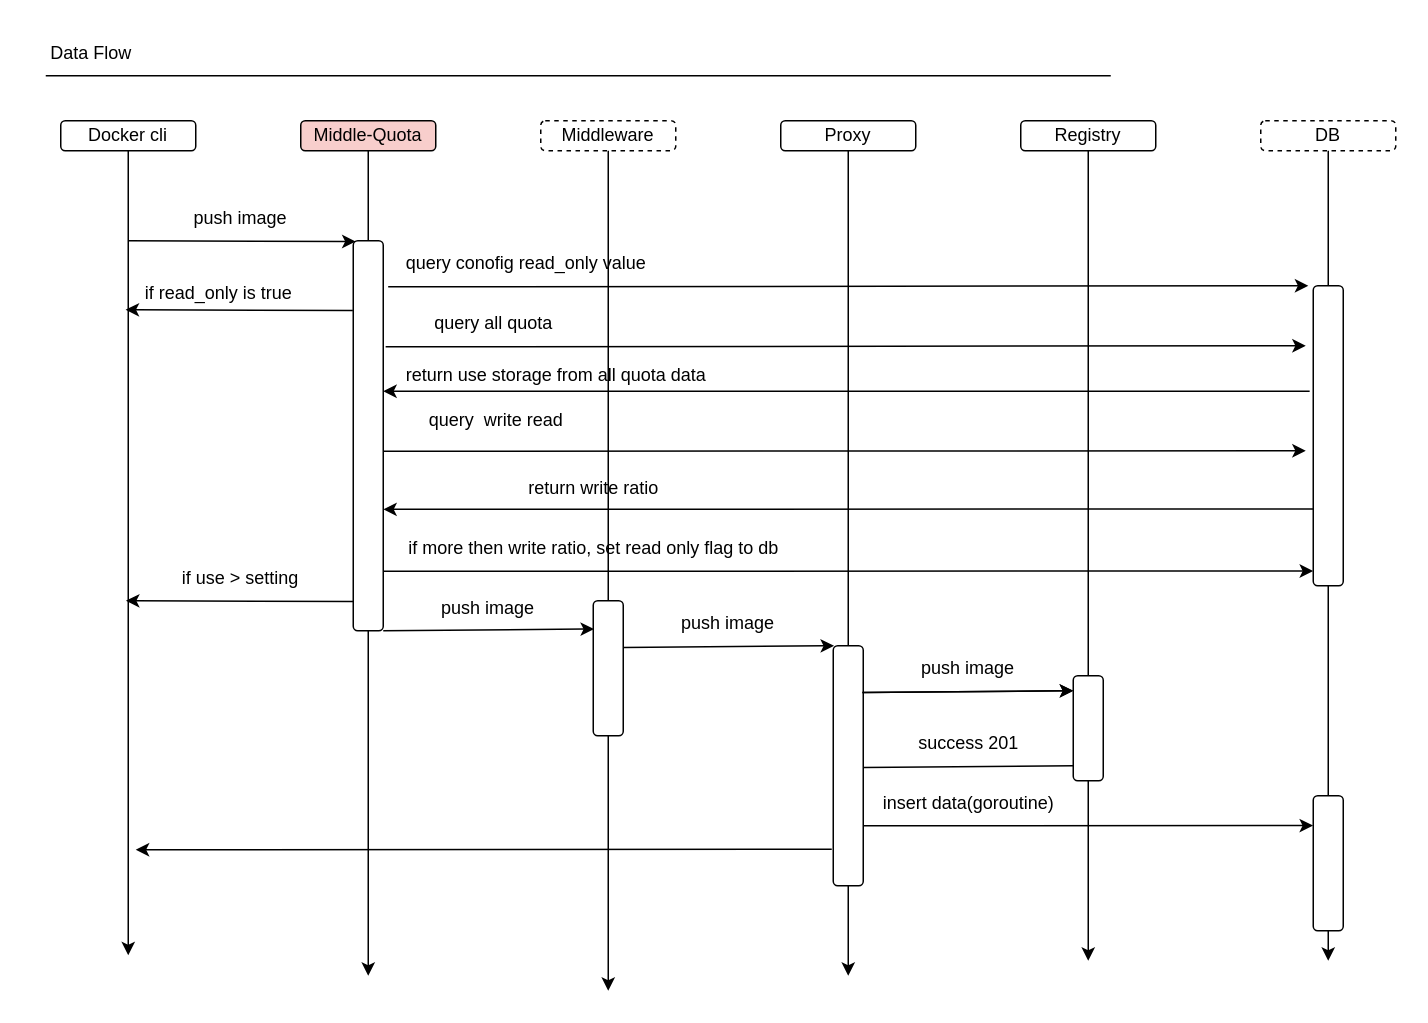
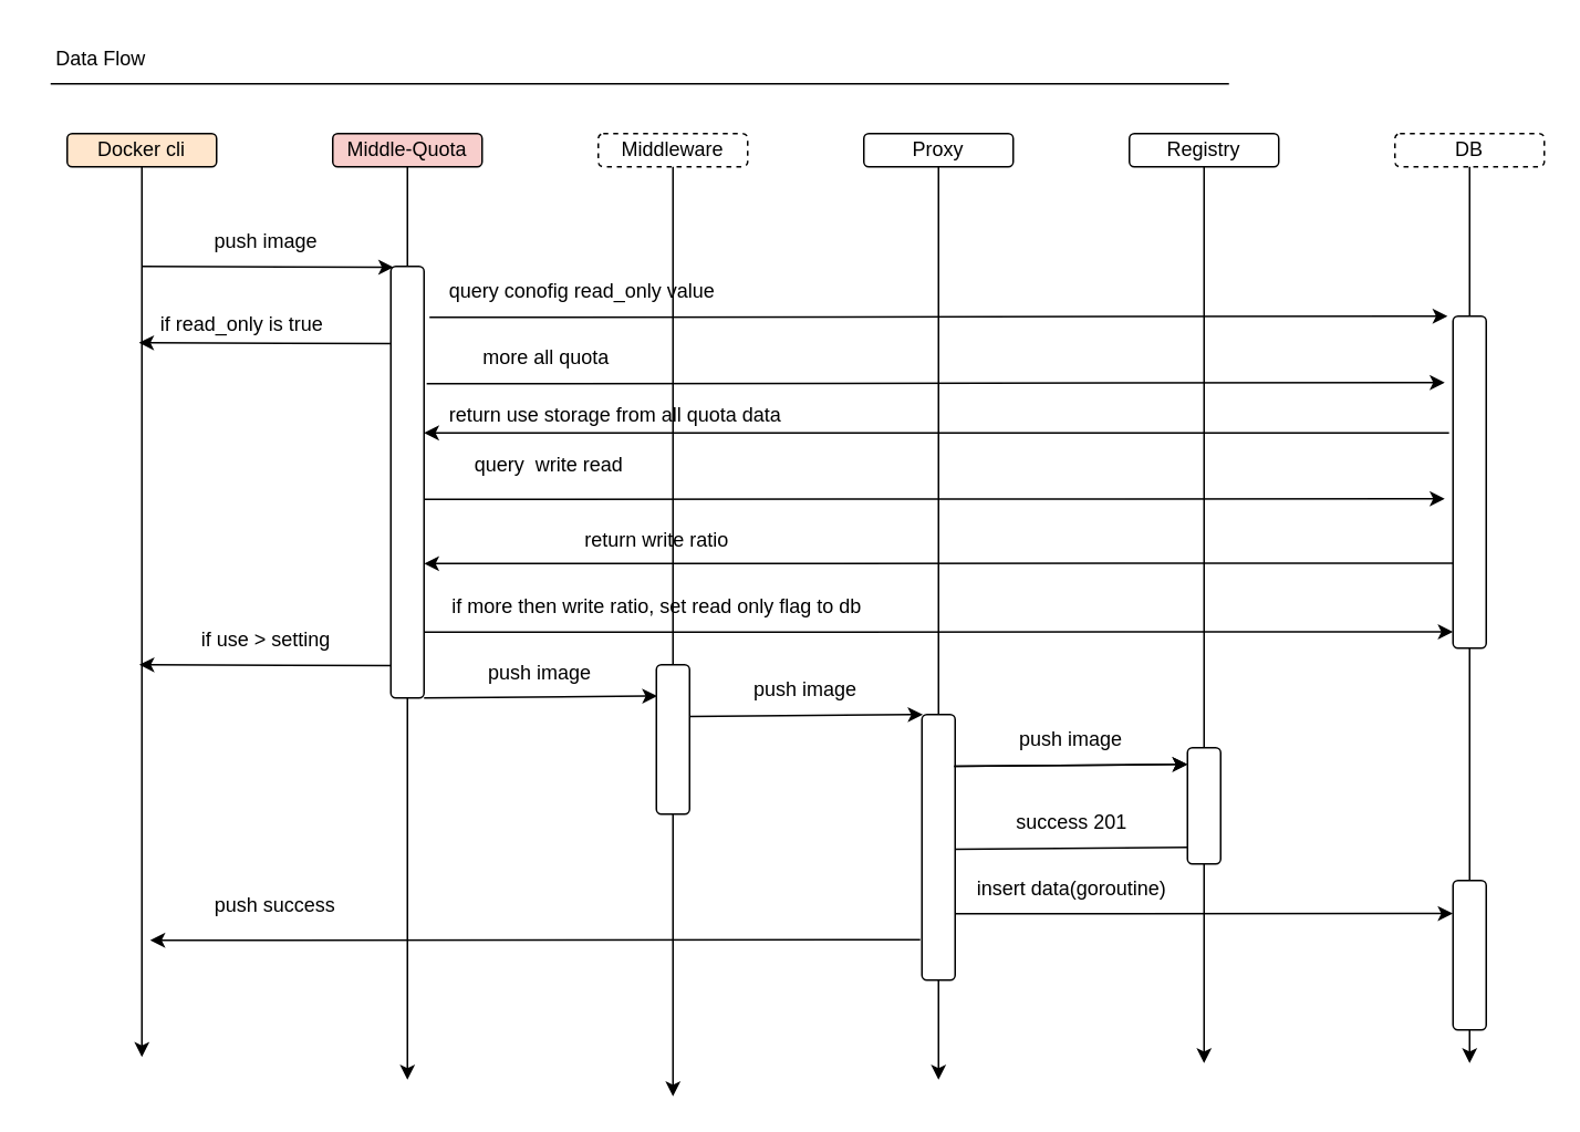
  <mxCell id="0" />
  <mxCell id="1" parent="0" />
  <mxCell id="2" value="Data Flow" style="text;html=1;align=center;verticalAlign=middle;resizable=0;points=[];autosize=1;strokeColor=none;fillColor=none;" vertex="1" parent="1"><mxGeometry x="20" y="20" width="80" height="30" as="geometry" /></mxCell>
  <mxCell id="3" value="" style="endArrow=none;html=1;" edge="1" parent="1"><mxGeometry width="50" height="50" relative="1" as="geometry"><mxPoint x="30" y="50" as="sourcePoint" /><mxPoint x="740" y="50" as="targetPoint" /></mxGeometry></mxCell>
  <mxCell id="4" style="edgeStyle=none;html=1;" edge="1" parent="1" source="5"><mxGeometry relative="1" as="geometry"><mxPoint x="85" y="636.364" as="targetPoint" /></mxGeometry></mxCell>
- <mxCell id="5" value="Docker cli" style="rounded=1;whiteSpace=wrap;html=1;" vertex="1" parent="1"><mxGeometry x="40" y="80" width="90" height="20" as="geometry" /></mxCell>
+ <mxCell id="5" value="Docker cli" style="rounded=1;whiteSpace=wrap;html=1;fillColor=#ffe6cc;" vertex="1" parent="1"><mxGeometry x="40" y="80" width="90" height="20" as="geometry" /></mxCell>
  <mxCell id="6" style="edgeStyle=none;html=1;startArrow=none;" edge="1" parent="1" source="17"><mxGeometry relative="1" as="geometry"><mxPoint x="245" y="650" as="targetPoint" /></mxGeometry></mxCell>
  <mxCell id="7" value="Middle-Quota" style="rounded=1;whiteSpace=wrap;html=1;fillColor=#f8cecc;" vertex="1" parent="1"><mxGeometry x="200" y="80" width="90" height="20" as="geometry" /></mxCell>
  <mxCell id="8" style="edgeStyle=none;html=1;startArrow=none;" edge="1" parent="1" source="33"><mxGeometry relative="1" as="geometry"><mxPoint x="405" y="660" as="targetPoint" /></mxGeometry></mxCell>
  <mxCell id="9" value="Middleware" style="rounded=1;whiteSpace=wrap;html=1;dashed=1;" vertex="1" parent="1"><mxGeometry x="360" y="80" width="90" height="20" as="geometry" /></mxCell>
  <mxCell id="10" style="edgeStyle=none;html=1;startArrow=none;" edge="1" parent="1" source="35"><mxGeometry relative="1" as="geometry"><mxPoint x="565" y="650" as="targetPoint" /></mxGeometry></mxCell>
  <mxCell id="11" value="Proxy" style="rounded=1;whiteSpace=wrap;html=1;" vertex="1" parent="1"><mxGeometry x="520" y="80" width="90" height="20" as="geometry" /></mxCell>
  <mxCell id="12" style="edgeStyle=none;html=1;startArrow=none;" edge="1" parent="1" source="37"><mxGeometry relative="1" as="geometry"><mxPoint x="725" y="640" as="targetPoint" /></mxGeometry></mxCell>
  <mxCell id="13" value="Registry" style="rounded=1;whiteSpace=wrap;html=1;" vertex="1" parent="1"><mxGeometry x="680" y="80" width="90" height="20" as="geometry" /></mxCell>
  <mxCell id="14" style="edgeStyle=none;html=1;startArrow=none;" edge="1" parent="1" source="39"><mxGeometry relative="1" as="geometry"><mxPoint x="885" y="640" as="targetPoint" /></mxGeometry></mxCell>
  <mxCell id="15" value="DB" style="rounded=1;whiteSpace=wrap;html=1;dashed=1;" vertex="1" parent="1"><mxGeometry x="840" y="80" width="90" height="20" as="geometry" /></mxCell>
  <mxCell id="16" value="" style="edgeStyle=none;html=1;endArrow=none;" edge="1" parent="1" source="7" target="17"><mxGeometry relative="1" as="geometry"><mxPoint x="245" y="650" as="targetPoint" /><mxPoint x="245" y="100" as="sourcePoint" /></mxGeometry></mxCell>
  <mxCell id="17" value="" style="rounded=1;whiteSpace=wrap;html=1;" vertex="1" parent="1"><mxGeometry x="235" y="160" width="20" height="260" as="geometry" /></mxCell>
  <mxCell id="18" value="" style="endArrow=classic;html=1;entryX=0.077;entryY=0.002;entryDx=0;entryDy=0;entryPerimeter=0;" edge="1" parent="1" target="17"><mxGeometry width="50" height="50" relative="1" as="geometry"><mxPoint x="85" y="160" as="sourcePoint" /><mxPoint x="230" y="160" as="targetPoint" /></mxGeometry></mxCell>
  <mxCell id="19" value="push image" style="text;html=1;strokeColor=none;fillColor=none;align=center;verticalAlign=middle;whiteSpace=wrap;rounded=0;" vertex="1" parent="1"><mxGeometry x="120" y="130" width="80" height="30" as="geometry" /></mxCell>
  <mxCell id="20" value="" style="endArrow=classic;html=1;exitX=1.08;exitY=0.272;exitDx=0;exitDy=0;exitPerimeter=0;" edge="1" parent="1" source="17"><mxGeometry width="50" height="50" relative="1" as="geometry"><mxPoint x="255" y="220.32" as="sourcePoint" /><mxPoint x="870" y="230" as="targetPoint" /></mxGeometry></mxCell>
- <mxCell id="21" value="query all quota&amp;nbsp;" style="text;html=1;align=center;verticalAlign=middle;resizable=0;points=[];autosize=1;strokeColor=none;fillColor=none;" vertex="1" parent="1"><mxGeometry x="275" y="200" width="110" height="30" as="geometry" /></mxCell>
+ <mxCell id="21" value="more all quota&amp;nbsp;" style="text;html=1;align=center;verticalAlign=middle;resizable=0;points=[];autosize=1;strokeColor=none;fillColor=none;" vertex="1" parent="1"><mxGeometry x="275" y="200" width="110" height="30" as="geometry" /></mxCell>
  <mxCell id="22" value="" style="endArrow=none;html=1;exitX=1.008;exitY=0.224;exitDx=0;exitDy=0;exitPerimeter=0;startArrow=classic;startFill=1;endFill=0;entryX=-0.12;entryY=0.352;entryDx=0;entryDy=0;entryPerimeter=0;" edge="1" parent="1" target="54"><mxGeometry width="50" height="50" relative="1" as="geometry"><mxPoint x="255" y="260.32" as="sourcePoint" /><mxPoint x="884.84" y="260" as="targetPoint" /></mxGeometry></mxCell>
  <mxCell id="23" value="return use storage from all quota data" style="text;html=1;align=center;verticalAlign=middle;resizable=0;points=[];autosize=1;strokeColor=none;fillColor=none;" vertex="1" parent="1"><mxGeometry x="260" y="235" width="220" height="30" as="geometry" /></mxCell>
  <mxCell id="24" value="" style="endArrow=classic;html=1;exitX=1.008;exitY=0.224;exitDx=0;exitDy=0;exitPerimeter=0;" edge="1" parent="1"><mxGeometry width="50" height="50" relative="1" as="geometry"><mxPoint x="255" y="300.32" as="sourcePoint" /><mxPoint x="870" y="300" as="targetPoint" /></mxGeometry></mxCell>
  <mxCell id="25" value="query&amp;nbsp; write read" style="text;html=1;align=center;verticalAlign=middle;resizable=0;points=[];autosize=1;strokeColor=none;fillColor=none;" vertex="1" parent="1"><mxGeometry x="275" y="265" width="110" height="30" as="geometry" /></mxCell>
  <mxCell id="26" value="" style="endArrow=none;html=1;exitX=1.008;exitY=0.224;exitDx=0;exitDy=0;exitPerimeter=0;startArrow=classic;startFill=1;endFill=0;" edge="1" parent="1"><mxGeometry width="50" height="50" relative="1" as="geometry"><mxPoint x="255" y="339.07" as="sourcePoint" /><mxPoint x="884.84" y="338.75" as="targetPoint" /></mxGeometry></mxCell>
  <mxCell id="27" value="return write ratio" style="text;html=1;align=center;verticalAlign=middle;resizable=0;points=[];autosize=1;strokeColor=none;fillColor=none;" vertex="1" parent="1"><mxGeometry x="340" y="310" width="110" height="30" as="geometry" /></mxCell>
  <mxCell id="28" value="" style="endArrow=classic;html=1;exitX=1.008;exitY=0.224;exitDx=0;exitDy=0;exitPerimeter=0;entryX=-0.004;entryY=0.951;entryDx=0;entryDy=0;entryPerimeter=0;" edge="1" parent="1" target="54"><mxGeometry width="50" height="50" relative="1" as="geometry"><mxPoint x="255" y="380.32" as="sourcePoint" /><mxPoint x="884.84" y="380" as="targetPoint" /></mxGeometry></mxCell>
  <mxCell id="29" value="if more then write ratio, set read only flag to db" style="text;html=1;align=center;verticalAlign=middle;resizable=0;points=[];autosize=1;strokeColor=none;fillColor=none;" vertex="1" parent="1"><mxGeometry x="260" y="350" width="270" height="30" as="geometry" /></mxCell>
  <mxCell id="30" value="" style="endArrow=none;html=1;entryX=0.077;entryY=0.002;entryDx=0;entryDy=0;entryPerimeter=0;endFill=0;startArrow=classic;startFill=1;" edge="1" parent="1"><mxGeometry width="50" height="50" relative="1" as="geometry"><mxPoint x="83.46" y="400" as="sourcePoint" /><mxPoint x="235" y="400.52" as="targetPoint" /></mxGeometry></mxCell>
  <mxCell id="31" value="if use &amp;gt; setting" style="text;html=1;strokeColor=none;fillColor=none;align=center;verticalAlign=middle;whiteSpace=wrap;rounded=0;" vertex="1" parent="1"><mxGeometry x="115" y="370" width="90" height="30" as="geometry" /></mxCell>
  <mxCell id="32" value="" style="edgeStyle=none;html=1;endArrow=none;" edge="1" parent="1" source="9" target="33"><mxGeometry relative="1" as="geometry"><mxPoint x="405" y="660" as="targetPoint" /><mxPoint x="405" y="100" as="sourcePoint" /></mxGeometry></mxCell>
  <mxCell id="33" value="" style="rounded=1;whiteSpace=wrap;html=1;" vertex="1" parent="1"><mxGeometry x="395" y="400" width="20" height="90" as="geometry" /></mxCell>
  <mxCell id="34" value="" style="edgeStyle=none;html=1;endArrow=none;" edge="1" parent="1" source="11" target="35"><mxGeometry relative="1" as="geometry"><mxPoint x="565" y="650" as="targetPoint" /><mxPoint x="565" y="100" as="sourcePoint" /></mxGeometry></mxCell>
  <mxCell id="35" value="" style="rounded=1;whiteSpace=wrap;html=1;" vertex="1" parent="1"><mxGeometry x="555" y="430" width="20" height="160" as="geometry" /></mxCell>
  <mxCell id="36" value="" style="edgeStyle=none;html=1;endArrow=none;" edge="1" parent="1" source="13" target="37"><mxGeometry relative="1" as="geometry"><mxPoint x="725" y="640" as="targetPoint" /><mxPoint x="725" y="100" as="sourcePoint" /></mxGeometry></mxCell>
  <mxCell id="37" value="" style="rounded=1;whiteSpace=wrap;html=1;" vertex="1" parent="1"><mxGeometry x="715" y="450" width="20" height="70" as="geometry" /></mxCell>
  <mxCell id="38" value="" style="edgeStyle=none;html=1;endArrow=none;startArrow=none;" edge="1" parent="1" source="54" target="39"><mxGeometry relative="1" as="geometry"><mxPoint x="885" y="640" as="targetPoint" /><mxPoint x="885" y="100" as="sourcePoint" /></mxGeometry></mxCell>
  <mxCell id="39" value="" style="rounded=1;whiteSpace=wrap;html=1;" vertex="1" parent="1"><mxGeometry x="875" y="530" width="20" height="90" as="geometry" /></mxCell>
  <mxCell id="40" value="" style="endArrow=classic;html=1;exitX=1;exitY=1;exitDx=0;exitDy=0;entryX=0.026;entryY=0.209;entryDx=0;entryDy=0;entryPerimeter=0;" edge="1" parent="1" source="17" target="33"><mxGeometry width="50" height="50" relative="1" as="geometry"><mxPoint x="500" y="270" as="sourcePoint" /><mxPoint x="550" y="220" as="targetPoint" /></mxGeometry></mxCell>
  <mxCell id="41" value="push image" style="text;html=1;strokeColor=none;fillColor=none;align=center;verticalAlign=middle;whiteSpace=wrap;rounded=0;" vertex="1" parent="1"><mxGeometry x="290" y="390" width="70" height="30" as="geometry" /></mxCell>
  <mxCell id="42" value="" style="endArrow=classic;html=1;exitX=1;exitY=1;exitDx=0;exitDy=0;entryX=0.026;entryY=0.209;entryDx=0;entryDy=0;entryPerimeter=0;" edge="1" parent="1"><mxGeometry width="50" height="50" relative="1" as="geometry"><mxPoint x="415" y="431.19" as="sourcePoint" /><mxPoint x="555.52" y="430" as="targetPoint" /></mxGeometry></mxCell>
  <mxCell id="43" value="" style="endArrow=classic;html=1;exitX=1;exitY=1;exitDx=0;exitDy=0;entryX=0.026;entryY=0.209;entryDx=0;entryDy=0;entryPerimeter=0;" edge="1" parent="1"><mxGeometry width="50" height="50" relative="1" as="geometry"><mxPoint x="574.48" y="461.19" as="sourcePoint" /><mxPoint x="715" y="460" as="targetPoint" /></mxGeometry></mxCell>
  <mxCell id="44" value="" style="endArrow=classic;html=1;exitX=1;exitY=1;exitDx=0;exitDy=0;entryX=0.026;entryY=0.209;entryDx=0;entryDy=0;entryPerimeter=0;" edge="1" parent="1"><mxGeometry width="50" height="50" relative="1" as="geometry"><mxPoint x="574.48" y="461.19" as="sourcePoint" /><mxPoint x="715" y="460" as="targetPoint" /></mxGeometry></mxCell>
  <mxCell id="45" value="push image" style="text;html=1;strokeColor=none;fillColor=none;align=center;verticalAlign=middle;whiteSpace=wrap;rounded=0;" vertex="1" parent="1"><mxGeometry x="450" y="400" width="70" height="30" as="geometry" /></mxCell>
  <mxCell id="46" value="push image" style="text;html=1;strokeColor=none;fillColor=none;align=center;verticalAlign=middle;whiteSpace=wrap;rounded=0;" vertex="1" parent="1"><mxGeometry x="610" y="430" width="70" height="30" as="geometry" /></mxCell>
  <mxCell id="47" value="" style="endArrow=none;html=1;exitX=1;exitY=1;exitDx=0;exitDy=0;entryX=0.026;entryY=0.209;entryDx=0;entryDy=0;entryPerimeter=0;endFill=0;startArrow=none;startFill=0;" edge="1" parent="1"><mxGeometry width="50" height="50" relative="1" as="geometry"><mxPoint x="575" y="511.19" as="sourcePoint" /><mxPoint x="715.52" y="510" as="targetPoint" /></mxGeometry></mxCell>
  <mxCell id="48" value="success 201" style="text;html=1;align=center;verticalAlign=middle;resizable=0;points=[];autosize=1;strokeColor=none;fillColor=none;" vertex="1" parent="1"><mxGeometry x="600" y="480" width="90" height="30" as="geometry" /></mxCell>
  <mxCell id="49" value="" style="endArrow=classic;html=1;entryX=-0.006;entryY=0.221;entryDx=0;entryDy=0;entryPerimeter=0;exitX=1;exitY=0.75;exitDx=0;exitDy=0;" edge="1" parent="1" source="35" target="39"><mxGeometry width="50" height="50" relative="1" as="geometry"><mxPoint x="580" y="550" as="sourcePoint" /><mxPoint x="690" y="370" as="targetPoint" /></mxGeometry></mxCell>
  <mxCell id="50" value="insert data(goroutine)" style="text;html=1;align=center;verticalAlign=middle;resizable=0;points=[];autosize=1;strokeColor=none;fillColor=none;" vertex="1" parent="1"><mxGeometry x="575" y="520" width="140" height="30" as="geometry" /></mxCell>
  <mxCell id="51" value="" style="endArrow=classic;html=1;exitX=0;exitY=0.848;exitDx=0;exitDy=0;exitPerimeter=0;" edge="1" parent="1"><mxGeometry width="50" height="50" relative="1" as="geometry"><mxPoint x="554" y="565.68" as="sourcePoint" /><mxPoint x="90" y="566" as="targetPoint" /></mxGeometry></mxCell>
+ <mxCell id="52" value="push success" style="text;html=1;align=center;verticalAlign=middle;resizable=0;points=[];autosize=1;strokeColor=none;fillColor=none;" vertex="1" parent="1"><mxGeometry x="115" y="530" width="100" height="30" as="geometry" /></mxCell>
  <mxCell id="53" value="" style="edgeStyle=none;html=1;endArrow=none;" edge="1" parent="1" source="15" target="54"><mxGeometry relative="1" as="geometry"><mxPoint x="885" y="530" as="targetPoint" /><mxPoint x="885" y="100" as="sourcePoint" /></mxGeometry></mxCell>
  <mxCell id="54" value="" style="rounded=1;whiteSpace=wrap;html=1;" vertex="1" parent="1"><mxGeometry x="875" y="190" width="20" height="200" as="geometry" /></mxCell>
  <mxCell id="55" value="" style="endArrow=classic;html=1;exitX=1.08;exitY=0.272;exitDx=0;exitDy=0;exitPerimeter=0;" edge="1" parent="1"><mxGeometry width="50" height="50" relative="1" as="geometry"><mxPoint x="258.3" y="190.72" as="sourcePoint" /><mxPoint x="871.7" y="190" as="targetPoint" /></mxGeometry></mxCell>
  <mxCell id="56" value="query conofig read_only value" style="text;html=1;align=center;verticalAlign=middle;resizable=0;points=[];autosize=1;strokeColor=none;fillColor=none;" vertex="1" parent="1"><mxGeometry x="260" y="160" width="180" height="30" as="geometry" /></mxCell>
  <mxCell id="57" value="" style="endArrow=none;html=1;entryX=0.077;entryY=0.002;entryDx=0;entryDy=0;entryPerimeter=0;endFill=0;startArrow=classic;startFill=1;" edge="1" parent="1"><mxGeometry width="50" height="50" relative="1" as="geometry"><mxPoint x="83.23" y="206" as="sourcePoint" /><mxPoint x="234.77" y="206.52" as="targetPoint" /></mxGeometry></mxCell>
  <mxCell id="58" value="if read_only is true" style="text;html=1;align=center;verticalAlign=middle;resizable=0;points=[];autosize=1;strokeColor=none;fillColor=none;" vertex="1" parent="1"><mxGeometry x="85" y="180" width="120" height="30" as="geometry" /></mxCell>
